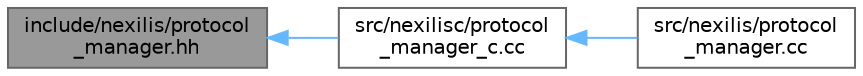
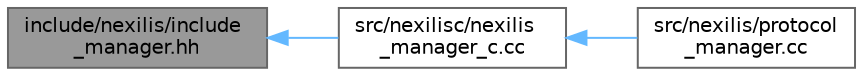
  digraph {
    rankdir=LR
    node [color=grey40 fillcolor=white fontname=Helvetica fontsize=10 shape=box style=filled]
    edge [color=steelblue1 dir=back fontname=Helvetica fontsize=10 labelfontname=Helvetica labelfontsize=10 style=solid]
-   n1 [color=gray40 fillcolor=grey60 fontcolor=black height=0.2 label="include/nexilis/protocol\l_manager.hh" width=0.4]
-   n2 [height=0.2 label="src/nexilisc/protocol\l_manager_c.cc" width=0.4]
+   n1 [color=gray40 fillcolor=grey60 fontcolor=black height=0.2 label="include/nexilis/include\l_manager.hh" width=0.4]
+   n2 [height=0.2 label="src/nexilisc/nexilis\l_manager_c.cc" width=0.4]
    n3 [height=0.2 label="src/nexilis/protocol\l_manager.cc" width=0.4]
    n1 -> n2
    n2 -> n3
  }
